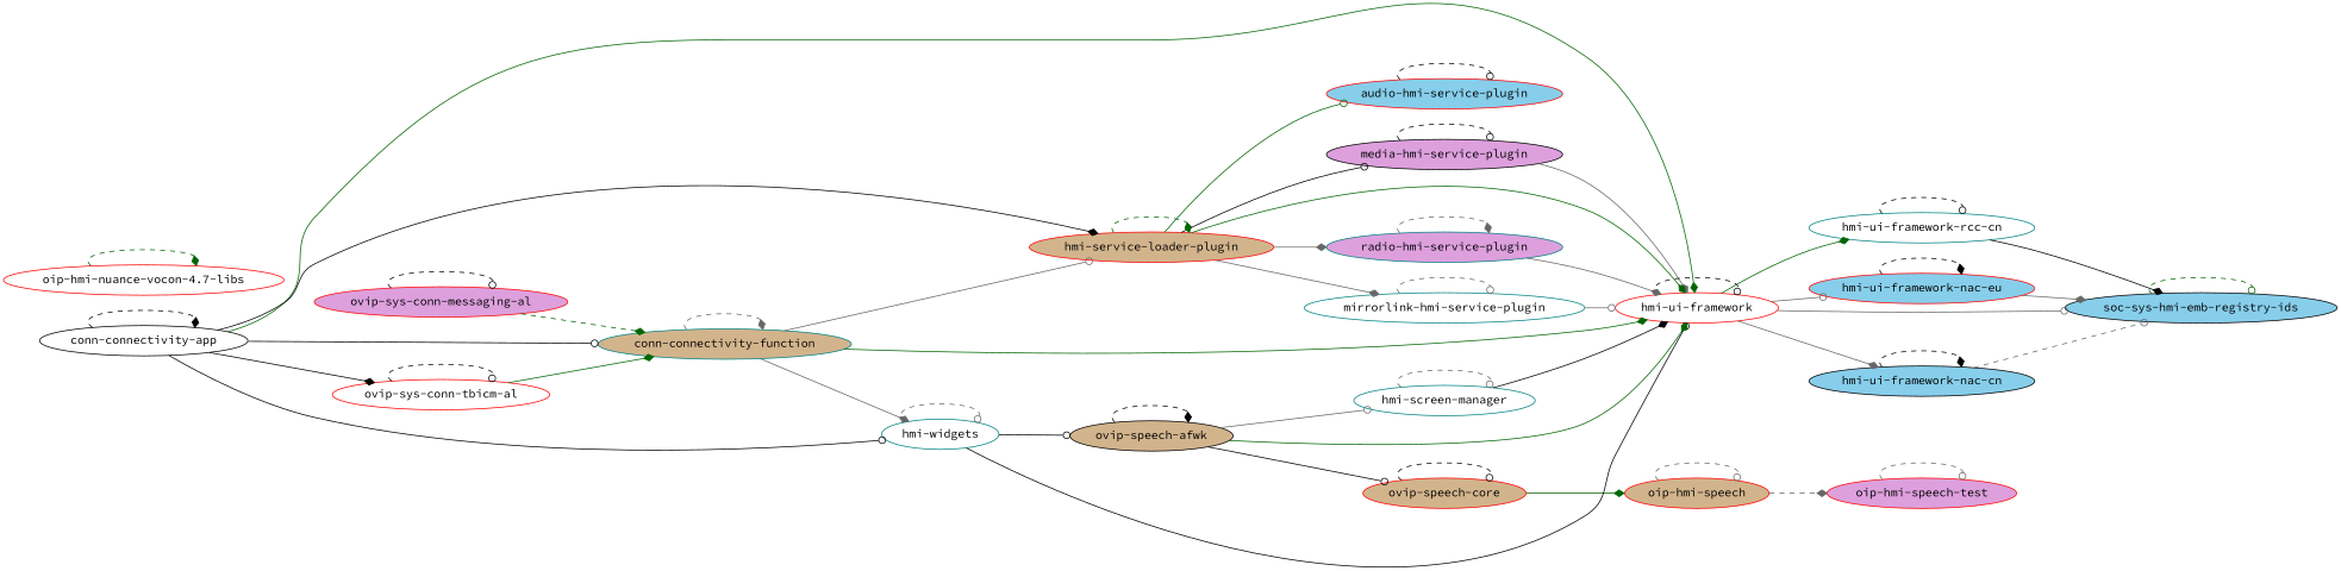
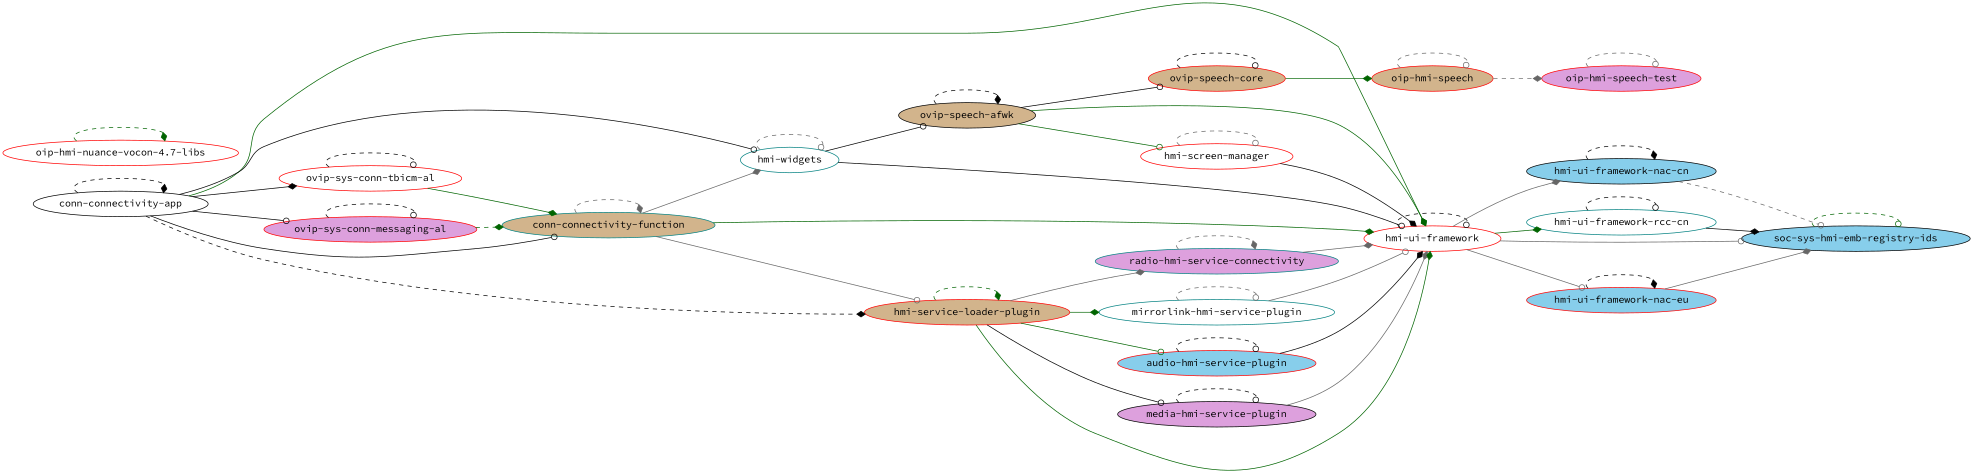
  digraph {
    fontname="Source Code Pro"
    rankdir=LR
    node [color=red fillcolor=white fontname="Source Code Pro" style=filled]
    edge [arrowhead=diamond color=black fontname="Source Code Pro"]
    "oip-hmi-speech-test" [fillcolor=plum]
    "ovip-speech-core" [fillcolor=tan]
    "oip-hmi-speech" [fillcolor=tan]
    "oip-hmi-nuance-vocon-4.7-libs"
    "media-hmi-service-plugin" [color=black fillcolor=plum]
    "hmi-ui-framework"
    "hmi-ui-framework-nac-eu" [fillcolor=skyblue]
    "soc-sys-hmi-emb-registry-ids" [color=black fillcolor=skyblue]
    "hmi-ui-framework-nac-cn" [color=black fillcolor=skyblue]
    "hmi-ui-framework-rcc-cn" [color=teal]
    "conn-connectivity-function" [color=teal fillcolor=tan]
    "hmi-widgets" [color=teal]
    "hmi-service-loader-plugin" [fillcolor=tan]
    "ovip-speech-afwk" [color=black fillcolor=tan]
-   "radio-hmi-service-plugin" [color=teal fillcolor=plum]
+   "radio-hmi-service-plugin" [color=teal fillcolor=plum label="radio-hmi-service-connectivity"]
    "mirrorlink-hmi-service-plugin" [color=teal]
    "audio-hmi-service-plugin" [fillcolor=skyblue]
-   "hmi-screen-manager" [color=teal]
+   "hmi-screen-manager"
    "ovip-sys-conn-messaging-al" [fillcolor=plum]
    "conn-connectivity-app" [color=black]
    "ovip-sys-conn-tbicm-al"
    "oip-hmi-speech-test" -> "oip-hmi-speech-test" [arrowhead=odot color=gray40 style=dashed]
    "ovip-speech-core" -> "ovip-speech-core" [arrowhead=odot style=dashed]
    "ovip-speech-core" -> "oip-hmi-speech" [color=darkgreen]
    "oip-hmi-speech" -> "oip-hmi-speech-test" [color=gray40 style=dashed]
    "oip-hmi-speech" -> "oip-hmi-speech" [arrowhead=odot color=gray40 style=dashed]
    "oip-hmi-nuance-vocon-4.7-libs" -> "oip-hmi-nuance-vocon-4.7-libs" [color=darkgreen style=dashed]
    "media-hmi-service-plugin" -> "media-hmi-service-plugin" [arrowhead=odot style=dashed]
    "media-hmi-service-plugin" -> "hmi-ui-framework" [color=gray40]
    "hmi-ui-framework" -> "hmi-ui-framework" [arrowhead=odot style=dashed]
    "hmi-ui-framework" -> "hmi-ui-framework-nac-eu" [arrowhead=odot color=gray40]
    "hmi-ui-framework" -> "soc-sys-hmi-emb-registry-ids" [arrowhead=odot color=gray40]
    "hmi-ui-framework" -> "hmi-ui-framework-nac-cn" [color=gray40]
    "hmi-ui-framework" -> "hmi-ui-framework-rcc-cn" [color=darkgreen]
    "hmi-ui-framework-nac-eu" -> "hmi-ui-framework-nac-eu" [style=dashed]
    "hmi-ui-framework-nac-eu" -> "soc-sys-hmi-emb-registry-ids" [color=gray40]
    "soc-sys-hmi-emb-registry-ids" -> "soc-sys-hmi-emb-registry-ids" [arrowhead=odot color=darkgreen style=dashed]
    "hmi-ui-framework-nac-cn" -> "soc-sys-hmi-emb-registry-ids" [arrowhead=odot color=gray40 style=dashed]
    "hmi-ui-framework-nac-cn" -> "hmi-ui-framework-nac-cn" [style=dashed]
    "hmi-ui-framework-rcc-cn" -> "soc-sys-hmi-emb-registry-ids"
    "hmi-ui-framework-rcc-cn" -> "hmi-ui-framework-rcc-cn" [arrowhead=odot style=dashed]
    "conn-connectivity-function" -> "hmi-ui-framework" [color=darkgreen]
    "conn-connectivity-function" -> "conn-connectivity-function" [color=gray40 style=dashed]
    "conn-connectivity-function" -> "hmi-widgets" [color=gray40]
    "conn-connectivity-function" -> "hmi-service-loader-plugin" [arrowhead=odot color=gray40]
    "hmi-widgets" -> "hmi-ui-framework" [arrowhead=odot]
    "hmi-widgets" -> "hmi-widgets" [arrowhead=odot color=gray40 style=dashed]
    "hmi-widgets" -> "ovip-speech-afwk" [arrowhead=odot]
    "hmi-service-loader-plugin" -> "media-hmi-service-plugin" [arrowhead=odot]
    "hmi-service-loader-plugin" -> "hmi-ui-framework" [color=darkgreen]
    "hmi-service-loader-plugin" -> "hmi-service-loader-plugin" [color=darkgreen style=dashed]
    "hmi-service-loader-plugin" -> "radio-hmi-service-plugin" [color=gray40]
-   "hmi-service-loader-plugin" -> "mirrorlink-hmi-service-plugin" [color=gray40]
+   "hmi-service-loader-plugin" -> "mirrorlink-hmi-service-plugin" [color=darkgreen]
    "hmi-service-loader-plugin" -> "audio-hmi-service-plugin" [arrowhead=odot color=darkgreen]
    "ovip-speech-afwk" -> "ovip-speech-core" [arrowhead=odot]
    "ovip-speech-afwk" -> "hmi-ui-framework" [color=darkgreen]
    "ovip-speech-afwk" -> "ovip-speech-afwk" [style=dashed]
-   "ovip-speech-afwk" -> "hmi-screen-manager" [arrowhead=odot color=gray40]
+   "ovip-speech-afwk" -> "hmi-screen-manager" [arrowhead=odot color=darkgreen]
    "radio-hmi-service-plugin" -> "hmi-ui-framework" [color=gray40]
    "radio-hmi-service-plugin" -> "radio-hmi-service-plugin" [color=gray40 style=dashed]
    "mirrorlink-hmi-service-plugin" -> "hmi-ui-framework" [arrowhead=odot color=gray40]
    "mirrorlink-hmi-service-plugin" -> "mirrorlink-hmi-service-plugin" [arrowhead=odot color=gray40 style=dashed]
+   "audio-hmi-service-plugin" -> "hmi-ui-framework"
    "audio-hmi-service-plugin" -> "audio-hmi-service-plugin" [arrowhead=odot style=dashed]
    "hmi-screen-manager" -> "hmi-ui-framework"
    "hmi-screen-manager" -> "hmi-screen-manager" [arrowhead=odot color=gray40 style=dashed]
    "ovip-sys-conn-messaging-al" -> "conn-connectivity-function" [color=darkgreen style=dashed]
    "ovip-sys-conn-messaging-al" -> "ovip-sys-conn-messaging-al" [arrowhead=odot style=dashed]
    "conn-connectivity-app" -> "hmi-ui-framework" [color=darkgreen]
    "conn-connectivity-app" -> "conn-connectivity-function" [arrowhead=odot]
    "conn-connectivity-app" -> "hmi-widgets" [arrowhead=odot]
-   "conn-connectivity-app" -> "hmi-service-loader-plugin"
+   "conn-connectivity-app" -> "hmi-service-loader-plugin" [style=dashed]
+   "conn-connectivity-app" -> "ovip-sys-conn-messaging-al" [arrowhead=odot]
    "conn-connectivity-app" -> "conn-connectivity-app" [style=dashed]
    "conn-connectivity-app" -> "ovip-sys-conn-tbicm-al"
    "ovip-sys-conn-tbicm-al" -> "conn-connectivity-function" [color=darkgreen]
    "ovip-sys-conn-tbicm-al" -> "ovip-sys-conn-tbicm-al" [arrowhead=odot style=dashed]
  }
